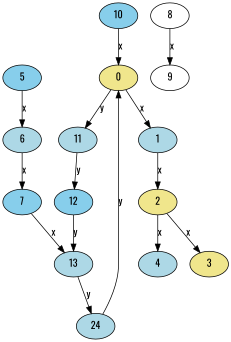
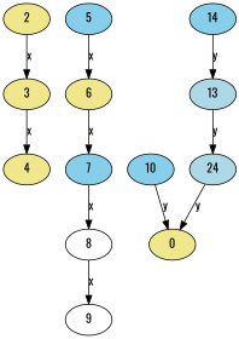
  digraph {
    fontname=Oswald
    node [fillcolor=lightblue fontname=Oswald style=filled]
    edge [fontname=Oswald]
    2 [fillcolor=khaki]
-   1
    3 [fillcolor=khaki]
-   4
+   4 [fillcolor=khaki]
    5 [fillcolor=skyblue]
-   6
+   6 [fillcolor=khaki]
    7 [fillcolor=skyblue]
    8 [fillcolor=white]
    9 [fillcolor=white]
    10 [fillcolor=skyblue]
    0 [fillcolor=khaki]
-   11
-   12 [fillcolor=skyblue]
+   12 [fillcolor=skyblue label=14]
    13
    n15 [label=24]
    2 -> 3 [label=x]
-   1 -> 2 [label=x]
-   2 -> 4 [label=x]
+   3 -> 4 [label=x]
    5 -> 6 [label=x]
    6 -> 7 [label=x]
-   7 -> 13 [label=x]
+   7 -> 8 [label=x]
    8 -> 9 [label=x]
-   10 -> 0 [label=x]
-   0 -> 1 [label=x]
-   0 -> 11 [label=y]
-   11 -> 12 [label=y]
+   10 -> 0 [label=y]
    12 -> 13 [label=y]
    13 -> n15 [label=y]
    n15 -> 0 [label=y]
  }
